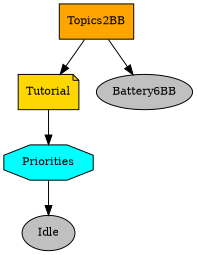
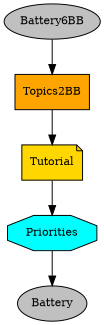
  digraph {
    fontname="times-roman"
    node [fillcolor=gray fontcolor=black fontname="times-roman" fontsize=11 shape=ellipse style=filled]
    edge [fontname="times-roman"]
    Tutorial [fillcolor=gold shape=note]
    Priorities [fillcolor=cyan shape=octagon]
    Topics2BB [fillcolor=orange shape=box]
    n4 [label=Battery6BB]
-   Idle
+   Idle [label=Battery]
    Tutorial -> Priorities
    Priorities -> Idle
    Topics2BB -> Tutorial
-   Topics2BB -> n4
+   n4 -> Topics2BB
  }
